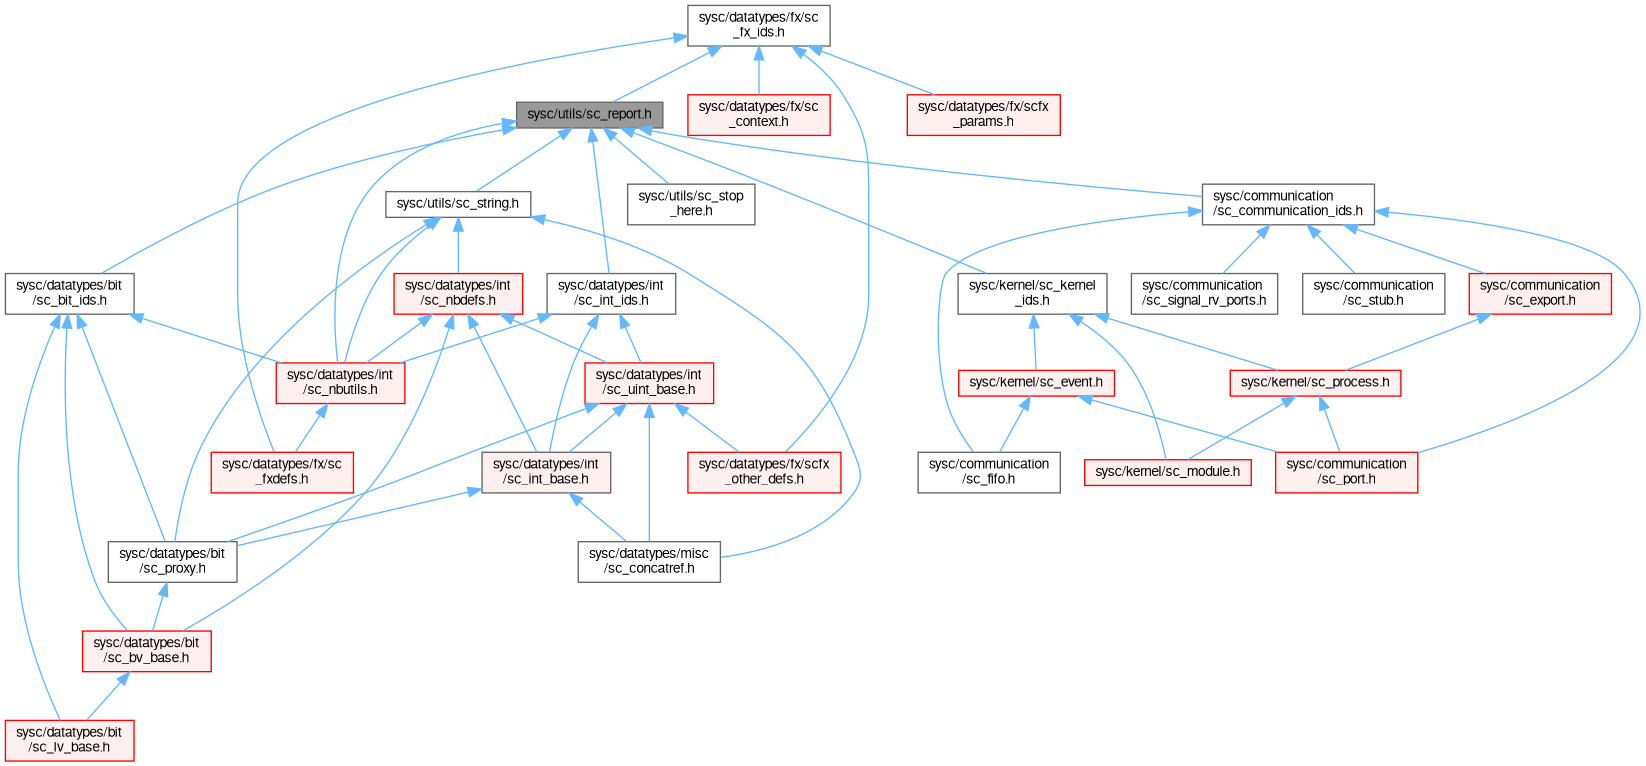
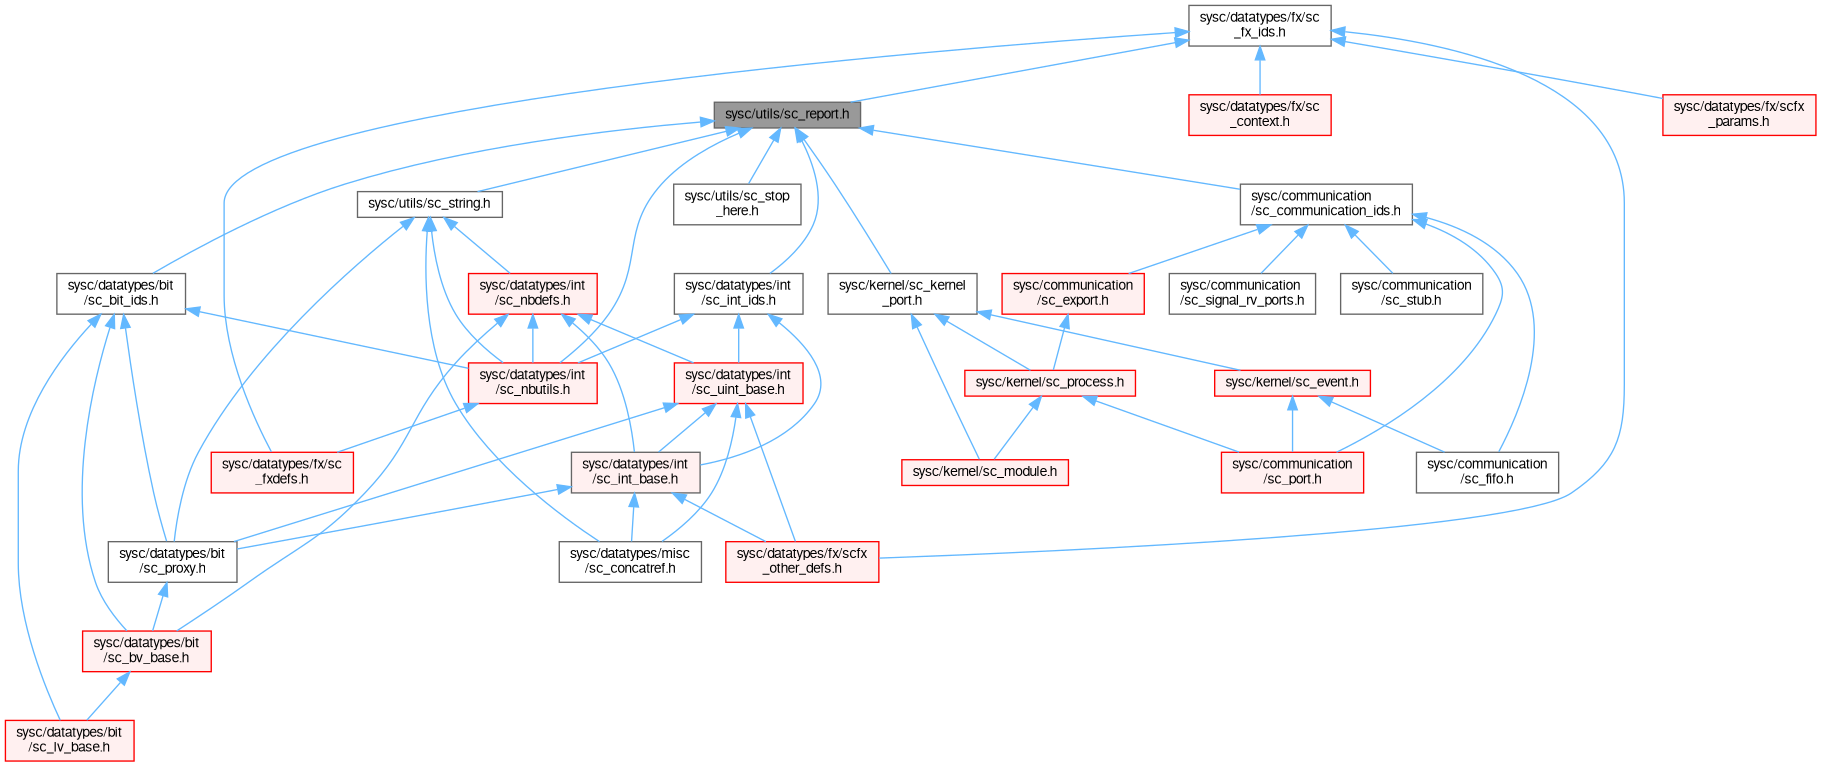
  digraph {
    node [color=red fillcolor="#FFF0F0" fontname=FreeSans fontsize=10 shape=box style=filled]
    edge [color=steelblue1 dir=back fontname=FreeSans fontsize=10 labelfontname=FreeSans labelfontsize=10 style=solid]
    n1 [color=gray40 fillcolor=grey60 fontcolor=black height=0.2 label="sysc/utils/sc_report.h" width=0.4]
    n2 [color=grey40 fillcolor=white height=0.2 label="sysc/communication\l/sc_communication_ids.h" width=0.4]
    n3 [color=grey40 fillcolor=white height=0.2 label="sysc/datatypes/bit\l/sc_bit_ids.h" width=0.4]
    n4 [height=0.2 label="sysc/datatypes/int\l/sc_nbutils.h" width=0.4]
    n5 [color=grey40 fillcolor=white height=0.2 label="sysc/datatypes/int\l/sc_int_ids.h" width=0.4]
-   n6 [color=grey40 fillcolor=white height=0.2 label="sysc/kernel/sc_kernel\l_ids.h" width=0.4]
+   n6 [color=grey40 fillcolor=white height=0.2 label="sysc/kernel/sc_kernel\l_port.h" width=0.4]
    n7 [color=grey40 fillcolor=white height=0.2 label="sysc/utils/sc_stop\l_here.h" width=0.4]
    n8 [color=grey40 fillcolor=white height=0.2 label="sysc/utils/sc_string.h" width=0.4]
    n9 [height=0.2 label="sysc/communication\l/sc_export.h" width=0.4]
    n10 [height=0.2 label="sysc/communication\l/sc_port.h" width=0.4]
    n11 [color=grey40 fillcolor=white height=0.2 label="sysc/communication\l/sc_fifo.h" width=0.4]
    n12 [color=grey40 fillcolor=white height=0.2 label="sysc/communication\l/sc_signal_rv_ports.h" width=0.4]
    n13 [color=grey40 fillcolor=white height=0.2 label="sysc/communication\l/sc_stub.h" width=0.4]
    n14 [height=0.2 label="sysc/datatypes/bit\l/sc_bv_base.h" width=0.4]
    n15 [height=0.2 label="sysc/datatypes/bit\l/sc_lv_base.h" width=0.4]
    n16 [color=grey40 fillcolor=white height=0.2 label="sysc/datatypes/bit\l/sc_proxy.h" width=0.4]
    n17 [height=0.2 label="sysc/datatypes/fx/sc\l_fxdefs.h" width=0.4]
    n18 [color=grey40 fillcolor=white height=0.2 label="sysc/datatypes/fx/sc\l_fx_ids.h" width=0.4]
    n19 [height=0.2 label="sysc/datatypes/fx/sc\l_context.h" width=0.4]
    n20 [height=0.2 label="sysc/datatypes/fx/scfx\l_other_defs.h" width=0.4]
    n21 [height=0.2 label="sysc/datatypes/fx/scfx\l_params.h" width=0.4]
    n22 [color=grey40 height=0.2 label="sysc/datatypes/int\l/sc_int_base.h" width=0.4]
    n23 [height=0.2 label="sysc/datatypes/int\l/sc_uint_base.h" width=0.4]
    n24 [height=0.2 label="sysc/kernel/sc_process.h" width=0.4]
    n25 [height=0.2 label="sysc/kernel/sc_module.h" width=0.4]
    n26 [height=0.2 label="sysc/kernel/sc_event.h" width=0.4]
    n27 [color=grey40 fillcolor=white height=0.2 label="sysc/datatypes/misc\l/sc_concatref.h" width=0.4]
    n28 [height=0.2 label="sysc/datatypes/int\l/sc_nbdefs.h" width=0.4]
    n1 -> n2
    n1 -> n3
    n1 -> n4
    n1 -> n5
    n1 -> n6
    n1 -> n7
    n1 -> n8
    n2 -> n9
    n2 -> n10
    n2 -> n11
    n2 -> n12
    n2 -> n13
    n3 -> n4
    n3 -> n14
    n3 -> n15
    n3 -> n16
    n4 -> n17
    n5 -> n4
    n5 -> n22
    n5 -> n23
    n6 -> n24
    n6 -> n25
    n6 -> n26
    n8 -> n4
    n8 -> n16
    n8 -> n27
    n8 -> n28
    n9 -> n24
    n14 -> n15
    n16 -> n14
    n18 -> n1
    n18 -> n17
    n18 -> n19
    n18 -> n20
    n18 -> n21
    n22 -> n16
+   n22 -> n20
    n22 -> n27
    n23 -> n16
    n23 -> n20
    n23 -> n22
    n23 -> n27
    n24 -> n10
    n24 -> n25
    n26 -> n10
    n26 -> n11
    n28 -> n4
    n28 -> n14
    n28 -> n22
    n28 -> n23
  }
